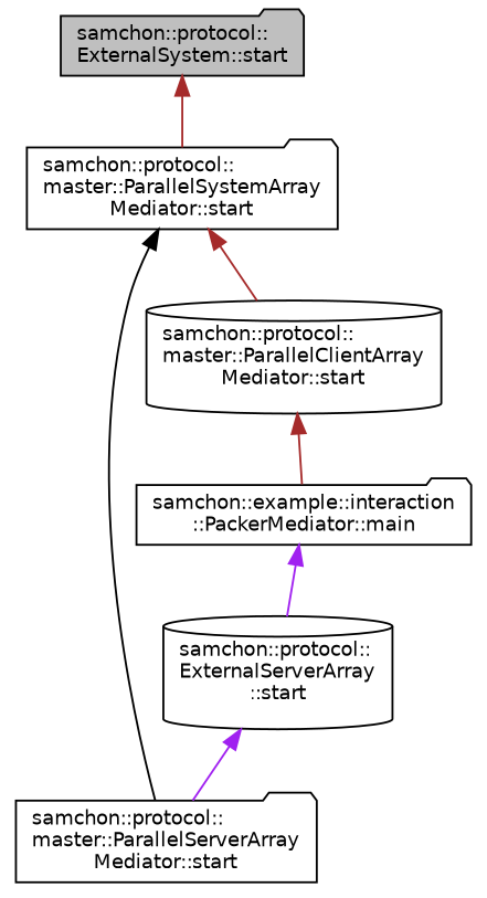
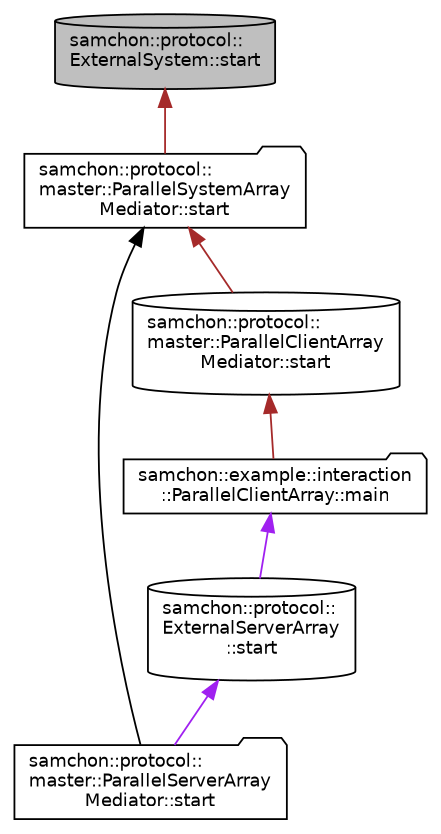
  digraph {
    rankdir=TB
    node [color=black fillcolor=white fontname=Helvetica fontsize=10 shape=cylinder style=filled]
    edge [color=brown dir=back fontname=Helvetica fontsize=10 labelfontname=Helvetica labelfontsize=10 style=solid]
-   n1 [fillcolor=grey75 fontcolor=black height=0.2 label="samchon::protocol::\lExternalSystem::start" shape=folder width=0.4]
+   n1 [fillcolor=grey75 fontcolor=black height=0.2 label="samchon::protocol::\lExternalSystem::start" width=0.4]
    n2 [height=0.2 label="samchon::protocol::\lmaster::ParallelSystemArray\lMediator::start" shape=folder width=0.4]
    n3 [height=0.2 label="samchon::protocol::\lExternalServerArray\l::start" width=0.4]
    n4 [height=0.2 label="samchon::protocol::\lmaster::ParallelServerArray\lMediator::start" shape=folder width=0.4]
    n5 [height=0.2 label="samchon::protocol::\lmaster::ParallelClientArray\lMediator::start" width=0.4]
-   n6 [height=0.2 label="samchon::example::interaction\l::PackerMediator::main" shape=folder width=0.4]
+   n6 [height=0.2 label="samchon::example::interaction\l::ParallelClientArray::main" shape=folder width=0.4]
    n1 -> n2
    n2 -> n4 [color=black]
    n2 -> n5
    n3 -> n4 [color=purple]
    n5 -> n6
    n6 -> n3 [color=purple]
  }
